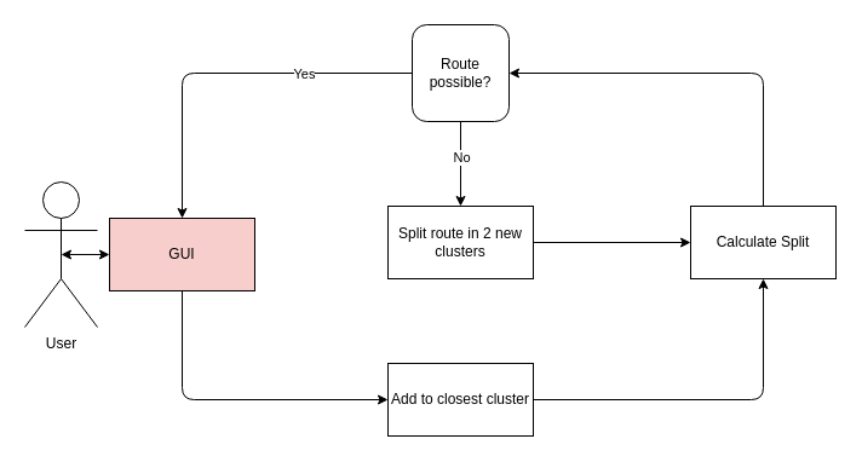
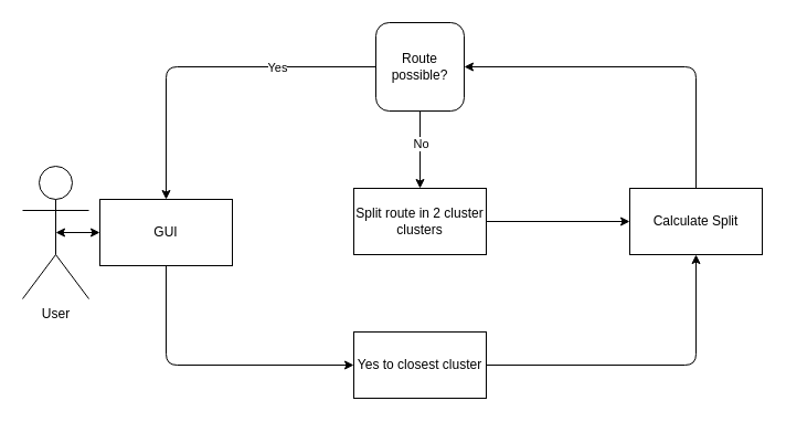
  <mxCell id="0" />
  <mxCell id="1" parent="0" />
  <mxCell id="2" value="User" style="shape=umlActor;verticalLabelPosition=bottom;labelBackgroundColor=#ffffff;verticalAlign=top;html=1;outlineConnect=0;" parent="1" vertex="1"><mxGeometry x="20" y="150" width="60" height="120" as="geometry" /></mxCell>
  <mxCell id="3" value="" style="endArrow=classic;html=1;exitX=0.5;exitY=1;exitDx=0;exitDy=0;entryX=0;entryY=0.5;entryDx=0;entryDy=0;" parent="1" edge="1"><mxGeometry width="50" height="50" relative="1" as="geometry"><mxPoint x="150" y="240" as="sourcePoint" /><mxPoint x="320" y="330" as="targetPoint" /><Array as="points"><mxPoint x="150" y="330" /></Array></mxGeometry></mxCell>
  <mxCell id="4" value="" style="endArrow=classic;startArrow=classic;html=1;exitX=0.5;exitY=0.5;exitDx=0;exitDy=0;exitPerimeter=0;entryX=0;entryY=0.5;entryDx=0;entryDy=0;" parent="1" source="2" edge="1"><mxGeometry width="50" height="50" relative="1" as="geometry"><mxPoint x="650" y="270" as="sourcePoint" /><mxPoint x="90" y="210" as="targetPoint" /></mxGeometry></mxCell>
  <mxCell id="5" value="" style="endArrow=classic;html=1;exitX=1;exitY=0.5;exitDx=0;exitDy=0;entryX=0.5;entryY=1;entryDx=0;entryDy=0;" parent="1" edge="1"><mxGeometry width="50" height="50" relative="1" as="geometry"><mxPoint x="440" y="330" as="sourcePoint" /><mxPoint x="630" y="230" as="targetPoint" /><Array as="points"><mxPoint x="630" y="330" /></Array></mxGeometry></mxCell>
  <mxCell id="6" value="Route&lt;br&gt;possible?" style="whiteSpace=wrap;html=1;rounded=1;" parent="1" vertex="1"><mxGeometry x="340" y="20" width="80" height="80" as="geometry" /></mxCell>
  <mxCell id="7" value="" style="endArrow=classic;html=1;exitX=0;exitY=0.5;exitDx=0;exitDy=0;entryX=0.5;entryY=0;entryDx=0;entryDy=0;" parent="1" source="6" edge="1"><mxGeometry width="50" height="50" relative="1" as="geometry"><mxPoint x="360" y="190" as="sourcePoint" /><mxPoint x="150" y="180" as="targetPoint" /><Array as="points"><mxPoint x="150" y="60" /></Array></mxGeometry></mxCell>
  <mxCell id="8" value="Yes" style="edgeLabel;html=1;align=center;verticalAlign=middle;resizable=0;points=[];" parent="7" vertex="1" connectable="0"><mxGeometry x="-0.235" y="4" relative="1" as="geometry"><mxPoint x="29" y="-4" as="offset" /></mxGeometry></mxCell>
  <mxCell id="9" value="" style="endArrow=classic;html=1;exitX=0.5;exitY=0;exitDx=0;exitDy=0;entryX=1;entryY=0.5;entryDx=0;entryDy=0;" parent="1" target="6" edge="1"><mxGeometry width="50" height="50" relative="1" as="geometry"><mxPoint x="630" y="170" as="sourcePoint" /><mxPoint x="410" y="140" as="targetPoint" /><Array as="points"><mxPoint x="630" y="60" /></Array></mxGeometry></mxCell>
  <mxCell id="10" value="" style="endArrow=classic;html=1;exitX=1;exitY=0.5;exitDx=0;exitDy=0;entryX=0;entryY=0.5;entryDx=0;entryDy=0;" parent="1" edge="1"><mxGeometry width="50" height="50" relative="1" as="geometry"><mxPoint x="440" y="200" as="sourcePoint" /><mxPoint x="570" y="200" as="targetPoint" /></mxGeometry></mxCell>
  <mxCell id="11" value="" style="endArrow=classic;html=1;exitX=0.5;exitY=1;exitDx=0;exitDy=0;entryX=0.5;entryY=0;entryDx=0;entryDy=0;" parent="1" source="6" edge="1"><mxGeometry width="50" height="50" relative="1" as="geometry"><mxPoint x="360" y="190" as="sourcePoint" /><mxPoint x="380" y="170" as="targetPoint" /></mxGeometry></mxCell>
  <mxCell id="12" value="No" style="edgeLabel;html=1;align=center;verticalAlign=middle;resizable=0;points=[];" parent="11" vertex="1" connectable="0"><mxGeometry x="0.365" y="-1" relative="1" as="geometry"><mxPoint x="1" y="-18.24" as="offset" /></mxGeometry></mxCell>
- <mxCell id="13" value="Split route in 2 new clusters" style="rounded=0;whiteSpace=wrap;html=1;" parent="1" vertex="1"><mxGeometry x="320" y="170" width="120" height="60" as="geometry" /></mxCell>
+ <mxCell id="13" value="Split route in 2 cluster clusters" style="rounded=0;whiteSpace=wrap;html=1;" parent="1" vertex="1"><mxGeometry x="320" y="170" width="120" height="60" as="geometry" /></mxCell>
  <mxCell id="14" value="Calculate Split" style="rounded=0;whiteSpace=wrap;html=1;" parent="1" vertex="1"><mxGeometry x="570" y="170" width="120" height="60" as="geometry" /></mxCell>
- <mxCell id="15" value="Add to closest cluster" style="rounded=0;whiteSpace=wrap;html=1;" parent="1" vertex="1"><mxGeometry x="320" y="300" width="120" height="60" as="geometry" /></mxCell>
- <mxCell id="16" value="GUI" style="rounded=0;whiteSpace=wrap;html=1;fillColor=#f8cecc;" parent="1" vertex="1"><mxGeometry x="90" y="180" width="120" height="60" as="geometry" /></mxCell>
+ <mxCell id="15" value="Yes to closest cluster" style="rounded=0;whiteSpace=wrap;html=1;" parent="1" vertex="1"><mxGeometry x="320" y="300" width="120" height="60" as="geometry" /></mxCell>
+ <mxCell id="16" value="GUI" style="rounded=0;whiteSpace=wrap;html=1;" parent="1" vertex="1"><mxGeometry x="90" y="180" width="120" height="60" as="geometry" /></mxCell>
